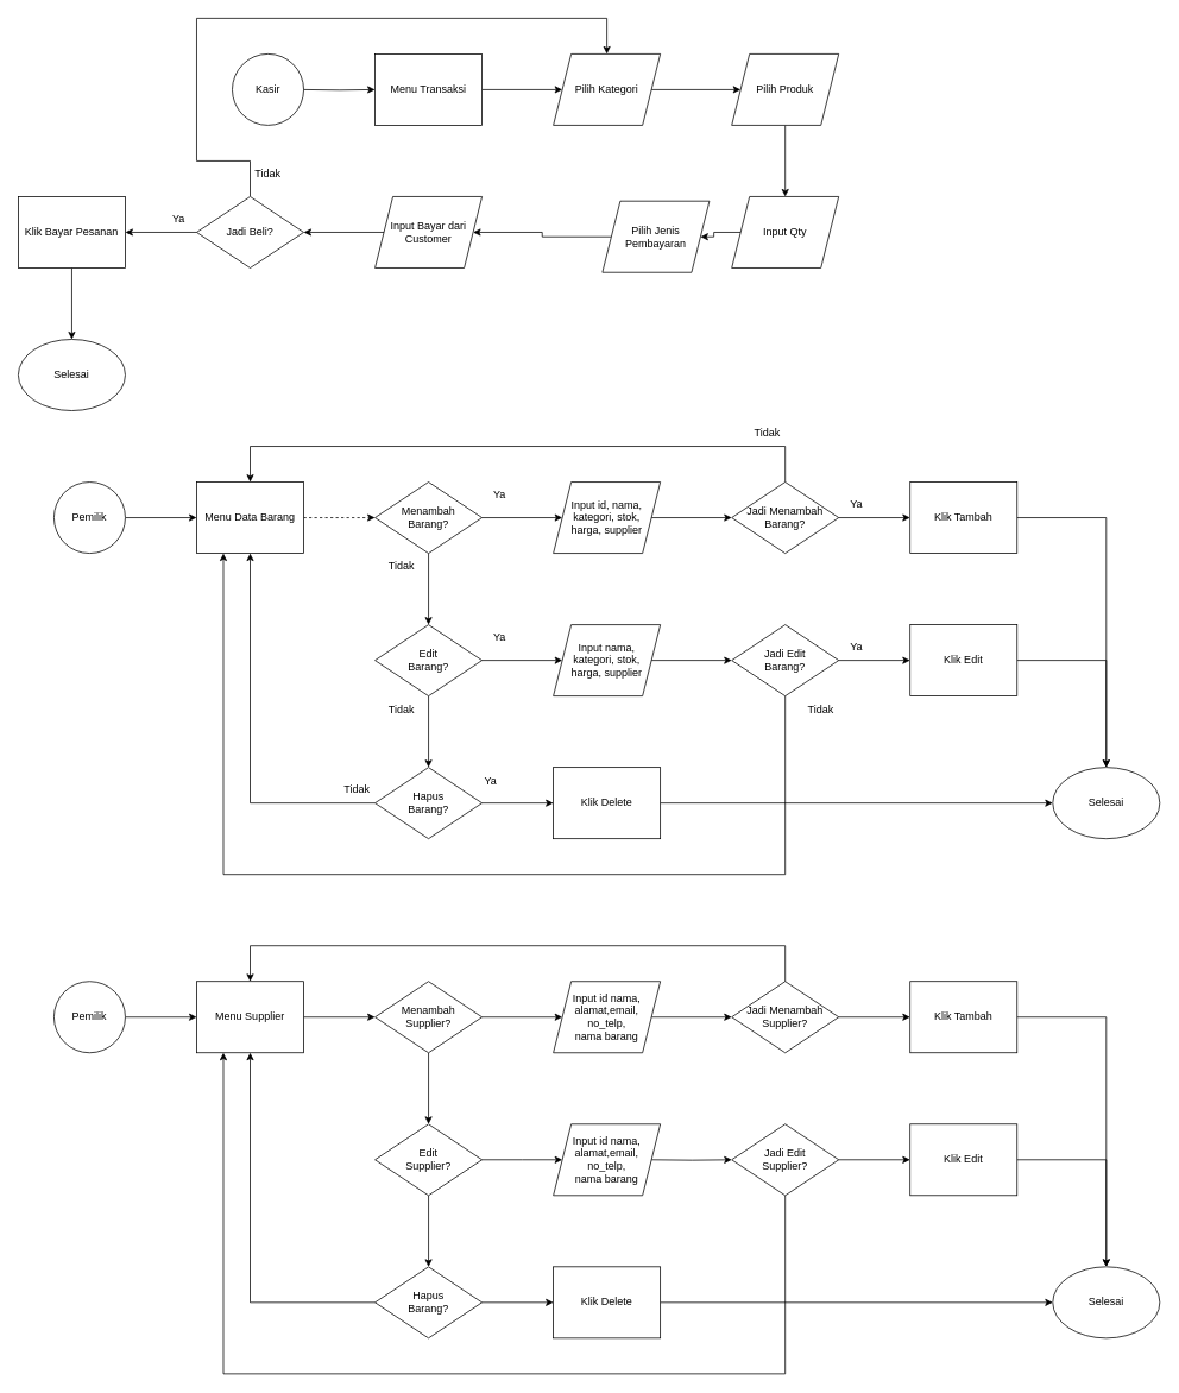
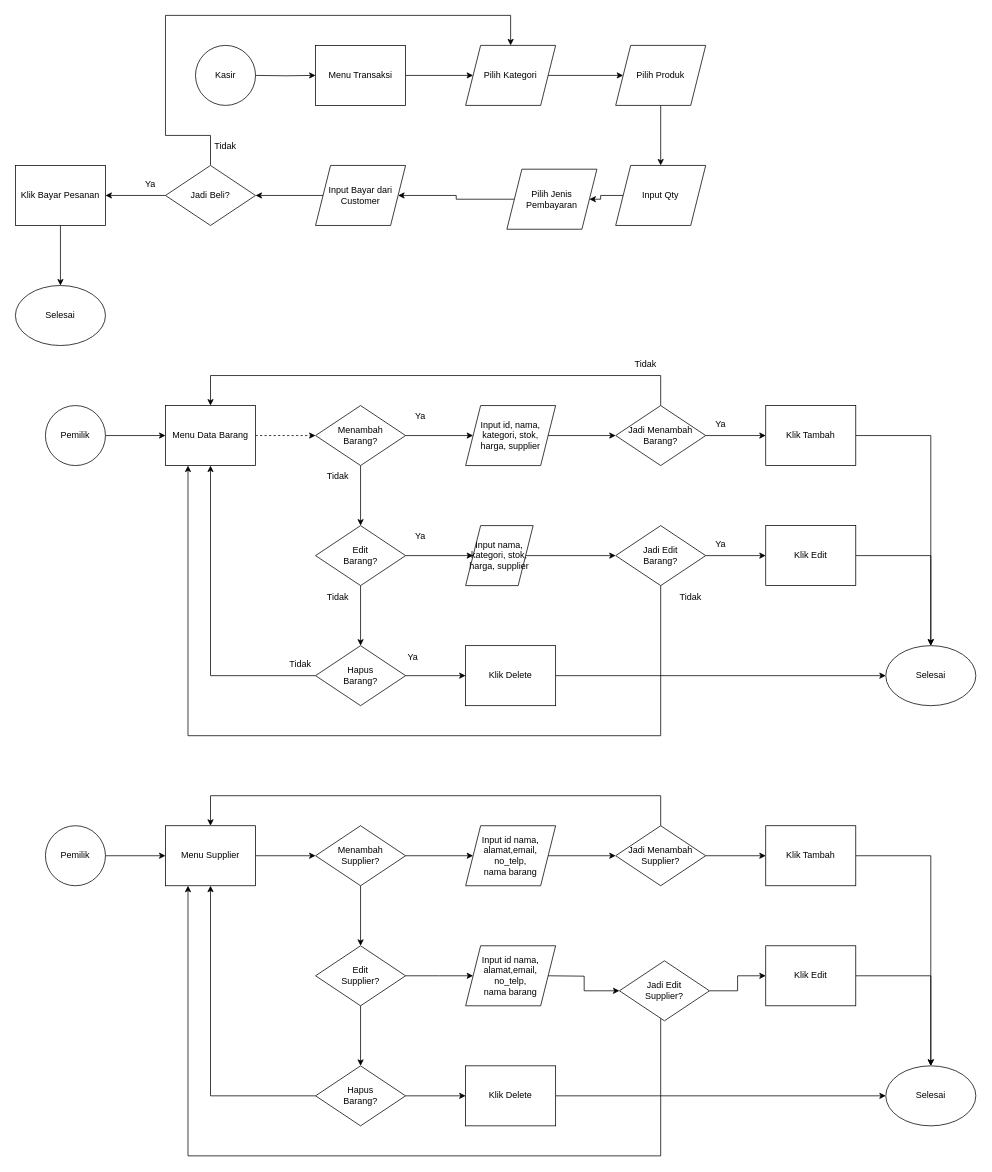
  <mxCell id="0" />
  <mxCell id="1" parent="0" />
  <mxCell id="2" value="Kasir" style="ellipse;whiteSpace=wrap;html=1;aspect=fixed;" parent="1" vertex="1"><mxGeometry x="260" y="60" width="80" height="80" as="geometry" /></mxCell>
  <mxCell id="3" style="edgeStyle=orthogonalEdgeStyle;rounded=0;orthogonalLoop=1;jettySize=auto;html=1;" parent="1" target="5" edge="1"><mxGeometry relative="1" as="geometry"><mxPoint x="340" y="100" as="sourcePoint" /></mxGeometry></mxCell>
  <mxCell id="4" style="edgeStyle=orthogonalEdgeStyle;rounded=0;orthogonalLoop=1;jettySize=auto;html=1;" parent="1" source="5" target="7" edge="1"><mxGeometry relative="1" as="geometry" /></mxCell>
  <mxCell id="5" value="Menu Transaksi" style="rounded=0;whiteSpace=wrap;html=1;" parent="1" vertex="1"><mxGeometry x="420" y="60" width="120" height="80" as="geometry" /></mxCell>
  <mxCell id="6" style="edgeStyle=orthogonalEdgeStyle;rounded=0;orthogonalLoop=1;jettySize=auto;html=1;entryX=0;entryY=0.5;entryDx=0;entryDy=0;" parent="1" source="7" target="9" edge="1"><mxGeometry relative="1" as="geometry" /></mxCell>
  <mxCell id="7" value="Pilih Kategori" style="shape=parallelogram;perimeter=parallelogramPerimeter;whiteSpace=wrap;html=1;fixedSize=1;" parent="1" vertex="1"><mxGeometry x="620" y="60" width="120" height="80" as="geometry" /></mxCell>
  <mxCell id="8" style="edgeStyle=orthogonalEdgeStyle;rounded=0;orthogonalLoop=1;jettySize=auto;html=1;" parent="1" source="9" target="11" edge="1"><mxGeometry relative="1" as="geometry" /></mxCell>
  <mxCell id="9" value="Pilih Produk" style="shape=parallelogram;perimeter=parallelogramPerimeter;whiteSpace=wrap;html=1;fixedSize=1;" parent="1" vertex="1"><mxGeometry x="820" y="60" width="120" height="80" as="geometry" /></mxCell>
  <mxCell id="10" style="edgeStyle=orthogonalEdgeStyle;rounded=0;orthogonalLoop=1;jettySize=auto;html=1;" parent="1" source="11" target="13" edge="1"><mxGeometry relative="1" as="geometry" /></mxCell>
  <mxCell id="11" value="Input Qty" style="shape=parallelogram;perimeter=parallelogramPerimeter;whiteSpace=wrap;html=1;fixedSize=1;" parent="1" vertex="1"><mxGeometry x="820" y="220" width="120" height="80" as="geometry" /></mxCell>
  <mxCell id="12" style="edgeStyle=orthogonalEdgeStyle;rounded=0;orthogonalLoop=1;jettySize=auto;html=1;" parent="1" source="13" target="15" edge="1"><mxGeometry relative="1" as="geometry" /></mxCell>
  <mxCell id="13" value="Pilih Jenis Pembayaran" style="shape=parallelogram;perimeter=parallelogramPerimeter;whiteSpace=wrap;html=1;fixedSize=1;" parent="1" vertex="1"><mxGeometry x="675" y="225" width="120" height="80" as="geometry" /></mxCell>
  <mxCell id="14" style="edgeStyle=orthogonalEdgeStyle;rounded=0;orthogonalLoop=1;jettySize=auto;html=1;" parent="1" source="15" target="19" edge="1"><mxGeometry relative="1" as="geometry" /></mxCell>
  <mxCell id="15" value="Input Bayar dari Customer" style="shape=parallelogram;perimeter=parallelogramPerimeter;whiteSpace=wrap;html=1;fixedSize=1;" parent="1" vertex="1"><mxGeometry x="420" y="220" width="120" height="80" as="geometry" /></mxCell>
  <mxCell id="16" style="edgeStyle=orthogonalEdgeStyle;rounded=0;orthogonalLoop=1;jettySize=auto;html=1;" parent="1" source="17" target="21" edge="1"><mxGeometry relative="1" as="geometry" /></mxCell>
  <mxCell id="17" value="Klik Bayar Pesanan" style="rounded=0;whiteSpace=wrap;html=1;" parent="1" vertex="1"><mxGeometry x="20" y="220" width="120" height="80" as="geometry" /></mxCell>
  <mxCell id="18" style="edgeStyle=orthogonalEdgeStyle;rounded=0;orthogonalLoop=1;jettySize=auto;html=1;" parent="1" source="19" target="17" edge="1"><mxGeometry relative="1" as="geometry" /></mxCell>
  <mxCell id="19" value="Jadi Beli?" style="rhombus;whiteSpace=wrap;html=1;" parent="1" vertex="1"><mxGeometry x="220" y="220" width="120" height="80" as="geometry" /></mxCell>
  <mxCell id="20" style="edgeStyle=orthogonalEdgeStyle;rounded=0;orthogonalLoop=1;jettySize=auto;html=1;" parent="1" target="7" edge="1"><mxGeometry relative="1" as="geometry"><mxPoint x="280" y="219.5" as="sourcePoint" /><mxPoint x="639.56" y="19.66" as="targetPoint" /><Array as="points"><mxPoint x="280" y="180" /><mxPoint x="220" y="180" /><mxPoint x="220" y="20" /><mxPoint x="680" y="20" /></Array></mxGeometry></mxCell>
  <mxCell id="21" value="Selesai" style="ellipse;whiteSpace=wrap;html=1;" parent="1" vertex="1"><mxGeometry x="20" y="380" width="120" height="80" as="geometry" /></mxCell>
  <mxCell id="22" style="edgeStyle=orthogonalEdgeStyle;rounded=0;orthogonalLoop=1;jettySize=auto;html=1;entryX=0;entryY=0.5;entryDx=0;entryDy=0;" parent="1" source="23" target="25" edge="1"><mxGeometry relative="1" as="geometry" /></mxCell>
  <mxCell id="23" value="Pemilik" style="ellipse;whiteSpace=wrap;html=1;aspect=fixed;" parent="1" vertex="1"><mxGeometry x="60" y="540" width="80" height="80" as="geometry" /></mxCell>
  <mxCell id="24" style="edgeStyle=orthogonalEdgeStyle;rounded=0;orthogonalLoop=1;jettySize=auto;html=1;dashed=1;" parent="1" source="25" target="28" edge="1"><mxGeometry relative="1" as="geometry" /></mxCell>
  <mxCell id="25" value="Menu Data Barang" style="rounded=0;whiteSpace=wrap;html=1;" parent="1" vertex="1"><mxGeometry x="220" y="540" width="120" height="80" as="geometry" /></mxCell>
  <mxCell id="26" style="edgeStyle=orthogonalEdgeStyle;rounded=0;orthogonalLoop=1;jettySize=auto;html=1;entryX=0;entryY=0.5;entryDx=0;entryDy=0;" parent="1" source="28" target="30" edge="1"><mxGeometry relative="1" as="geometry" /></mxCell>
  <mxCell id="27" style="edgeStyle=orthogonalEdgeStyle;rounded=0;orthogonalLoop=1;jettySize=auto;html=1;entryX=0.5;entryY=0;entryDx=0;entryDy=0;" parent="1" source="28" target="38" edge="1"><mxGeometry relative="1" as="geometry" /></mxCell>
  <mxCell id="28" value="Menambah &lt;br&gt;Barang?" style="rhombus;whiteSpace=wrap;html=1;" parent="1" vertex="1"><mxGeometry x="420" y="540" width="120" height="80" as="geometry" /></mxCell>
  <mxCell id="29" style="edgeStyle=orthogonalEdgeStyle;rounded=0;orthogonalLoop=1;jettySize=auto;html=1;" parent="1" source="30" target="35" edge="1"><mxGeometry relative="1" as="geometry" /></mxCell>
  <mxCell id="30" value="Input id, nama, &lt;br&gt;kategori, stok, &lt;br&gt;harga, supplier" style="shape=parallelogram;perimeter=parallelogramPerimeter;whiteSpace=wrap;html=1;fixedSize=1;" parent="1" vertex="1"><mxGeometry x="620" y="540" width="120" height="80" as="geometry" /></mxCell>
  <mxCell id="31" style="edgeStyle=orthogonalEdgeStyle;rounded=0;orthogonalLoop=1;jettySize=auto;html=1;" parent="1" source="32" target="51" edge="1"><mxGeometry relative="1" as="geometry" /></mxCell>
  <mxCell id="32" value="Klik Tambah" style="rounded=0;whiteSpace=wrap;html=1;" parent="1" vertex="1"><mxGeometry x="1020" y="540" width="120" height="80" as="geometry" /></mxCell>
  <mxCell id="33" style="edgeStyle=orthogonalEdgeStyle;rounded=0;orthogonalLoop=1;jettySize=auto;html=1;entryX=0;entryY=0.5;entryDx=0;entryDy=0;" parent="1" source="35" target="32" edge="1"><mxGeometry relative="1" as="geometry" /></mxCell>
  <mxCell id="34" style="edgeStyle=orthogonalEdgeStyle;rounded=0;orthogonalLoop=1;jettySize=auto;html=1;entryX=0.5;entryY=0;entryDx=0;entryDy=0;" parent="1" source="35" target="25" edge="1"><mxGeometry relative="1" as="geometry"><Array as="points"><mxPoint x="880" y="500" /><mxPoint x="280" y="500" /></Array></mxGeometry></mxCell>
  <mxCell id="35" value="Jadi Menambah &lt;br&gt;Barang?" style="rhombus;whiteSpace=wrap;html=1;" parent="1" vertex="1"><mxGeometry x="820" y="540" width="120" height="80" as="geometry" /></mxCell>
  <mxCell id="36" style="edgeStyle=orthogonalEdgeStyle;rounded=0;orthogonalLoop=1;jettySize=auto;html=1;" parent="1" source="38" target="48" edge="1"><mxGeometry relative="1" as="geometry" /></mxCell>
  <mxCell id="37" style="edgeStyle=orthogonalEdgeStyle;rounded=0;orthogonalLoop=1;jettySize=auto;html=1;entryX=0;entryY=0.5;entryDx=0;entryDy=0;" parent="1" source="38" target="40" edge="1"><mxGeometry relative="1" as="geometry" /></mxCell>
  <mxCell id="38" value="Edit&lt;br&gt;Barang?" style="rhombus;whiteSpace=wrap;html=1;" parent="1" vertex="1"><mxGeometry x="420" y="700" width="120" height="80" as="geometry" /></mxCell>
  <mxCell id="39" style="edgeStyle=orthogonalEdgeStyle;rounded=0;orthogonalLoop=1;jettySize=auto;html=1;" parent="1" source="40" target="43" edge="1"><mxGeometry relative="1" as="geometry" /></mxCell>
- <mxCell id="40" value="Input nama, &lt;br&gt;kategori, stok, &lt;br&gt;harga, supplier" style="shape=parallelogram;perimeter=parallelogramPerimeter;whiteSpace=wrap;html=1;fixedSize=1;" parent="1" vertex="1"><mxGeometry x="620" y="700" width="120" height="80" as="geometry" /></mxCell>
+ <mxCell id="40" value="Input nama, &lt;br&gt;kategori, stok, &lt;br&gt;harga, supplier" style="shape=parallelogram;perimeter=parallelogramPerimeter;whiteSpace=wrap;html=1;fixedSize=1;" parent="1" vertex="1"><mxGeometry x="620" y="700" width="90" height="80" as="geometry" /></mxCell>
  <mxCell id="41" style="edgeStyle=orthogonalEdgeStyle;rounded=0;orthogonalLoop=1;jettySize=auto;html=1;entryX=0;entryY=0.5;entryDx=0;entryDy=0;" parent="1" source="43" target="45" edge="1"><mxGeometry relative="1" as="geometry" /></mxCell>
  <mxCell id="42" style="edgeStyle=orthogonalEdgeStyle;rounded=0;orthogonalLoop=1;jettySize=auto;html=1;entryX=0.25;entryY=1;entryDx=0;entryDy=0;" parent="1" source="43" target="25" edge="1"><mxGeometry relative="1" as="geometry"><Array as="points"><mxPoint x="880" y="980" /><mxPoint x="250" y="980" /></Array></mxGeometry></mxCell>
  <mxCell id="43" value="Jadi Edit&lt;br&gt;Barang?" style="rhombus;whiteSpace=wrap;html=1;" parent="1" vertex="1"><mxGeometry x="820" y="700" width="120" height="80" as="geometry" /></mxCell>
  <mxCell id="44" style="edgeStyle=orthogonalEdgeStyle;rounded=0;orthogonalLoop=1;jettySize=auto;html=1;" parent="1" source="45" target="51" edge="1"><mxGeometry relative="1" as="geometry" /></mxCell>
  <mxCell id="45" value="Klik Edit" style="rounded=0;whiteSpace=wrap;html=1;" parent="1" vertex="1"><mxGeometry x="1020" y="700" width="120" height="80" as="geometry" /></mxCell>
  <mxCell id="46" style="edgeStyle=orthogonalEdgeStyle;rounded=0;orthogonalLoop=1;jettySize=auto;html=1;entryX=0;entryY=0.5;entryDx=0;entryDy=0;" parent="1" source="48" target="50" edge="1"><mxGeometry relative="1" as="geometry" /></mxCell>
  <mxCell id="47" style="edgeStyle=orthogonalEdgeStyle;rounded=0;orthogonalLoop=1;jettySize=auto;html=1;entryX=0.5;entryY=1;entryDx=0;entryDy=0;" parent="1" source="48" target="25" edge="1"><mxGeometry relative="1" as="geometry" /></mxCell>
  <mxCell id="48" value="Hapus&lt;br&gt;Barang?" style="rhombus;whiteSpace=wrap;html=1;" parent="1" vertex="1"><mxGeometry x="420" y="860" width="120" height="80" as="geometry" /></mxCell>
  <mxCell id="49" style="edgeStyle=orthogonalEdgeStyle;rounded=0;orthogonalLoop=1;jettySize=auto;html=1;" parent="1" source="50" target="51" edge="1"><mxGeometry relative="1" as="geometry" /></mxCell>
  <mxCell id="50" value="Klik Delete" style="rounded=0;whiteSpace=wrap;html=1;" parent="1" vertex="1"><mxGeometry x="620" y="860" width="120" height="80" as="geometry" /></mxCell>
  <mxCell id="51" value="Selesai" style="ellipse;whiteSpace=wrap;html=1;" parent="1" vertex="1"><mxGeometry x="1180" y="860" width="120" height="80" as="geometry" /></mxCell>
  <mxCell id="52" style="edgeStyle=orthogonalEdgeStyle;rounded=0;orthogonalLoop=1;jettySize=auto;html=1;entryX=0;entryY=0.5;entryDx=0;entryDy=0;" parent="1" source="53" target="55" edge="1"><mxGeometry relative="1" as="geometry" /></mxCell>
  <mxCell id="53" value="Pemilik" style="ellipse;whiteSpace=wrap;html=1;aspect=fixed;" parent="1" vertex="1"><mxGeometry x="60" y="1100" width="80" height="80" as="geometry" /></mxCell>
  <mxCell id="54" style="edgeStyle=orthogonalEdgeStyle;rounded=0;orthogonalLoop=1;jettySize=auto;html=1;" parent="1" source="55" target="58" edge="1"><mxGeometry relative="1" as="geometry" /></mxCell>
  <mxCell id="55" value="Menu Supplier" style="rounded=0;whiteSpace=wrap;html=1;" parent="1" vertex="1"><mxGeometry x="220" y="1100" width="120" height="80" as="geometry" /></mxCell>
  <mxCell id="56" style="edgeStyle=orthogonalEdgeStyle;rounded=0;orthogonalLoop=1;jettySize=auto;html=1;entryX=0;entryY=0.5;entryDx=0;entryDy=0;" parent="1" source="58" target="60" edge="1"><mxGeometry relative="1" as="geometry" /></mxCell>
  <mxCell id="57" style="edgeStyle=orthogonalEdgeStyle;rounded=0;orthogonalLoop=1;jettySize=auto;html=1;entryX=0.5;entryY=0;entryDx=0;entryDy=0;" parent="1" source="58" target="68" edge="1"><mxGeometry relative="1" as="geometry" /></mxCell>
  <mxCell id="58" value="Menambah &lt;br&gt;Supplier?" style="rhombus;whiteSpace=wrap;html=1;" parent="1" vertex="1"><mxGeometry x="420" y="1100" width="120" height="80" as="geometry" /></mxCell>
  <mxCell id="59" style="edgeStyle=orthogonalEdgeStyle;rounded=0;orthogonalLoop=1;jettySize=auto;html=1;" parent="1" source="60" target="65" edge="1"><mxGeometry relative="1" as="geometry" /></mxCell>
  <mxCell id="60" value="Input id nama, &lt;br&gt;alamat,email,&lt;br&gt;no_telp, &lt;br&gt;nama barang" style="shape=parallelogram;perimeter=parallelogramPerimeter;whiteSpace=wrap;html=1;fixedSize=1;" parent="1" vertex="1"><mxGeometry x="620" y="1100" width="120" height="80" as="geometry" /></mxCell>
  <mxCell id="61" style="edgeStyle=orthogonalEdgeStyle;rounded=0;orthogonalLoop=1;jettySize=auto;html=1;" parent="1" source="62" target="80" edge="1"><mxGeometry relative="1" as="geometry" /></mxCell>
  <mxCell id="62" value="Klik Tambah" style="rounded=0;whiteSpace=wrap;html=1;" parent="1" vertex="1"><mxGeometry x="1020" y="1100" width="120" height="80" as="geometry" /></mxCell>
  <mxCell id="63" style="edgeStyle=orthogonalEdgeStyle;rounded=0;orthogonalLoop=1;jettySize=auto;html=1;entryX=0;entryY=0.5;entryDx=0;entryDy=0;" parent="1" source="65" target="62" edge="1"><mxGeometry relative="1" as="geometry" /></mxCell>
  <mxCell id="64" style="edgeStyle=orthogonalEdgeStyle;rounded=0;orthogonalLoop=1;jettySize=auto;html=1;entryX=0.5;entryY=0;entryDx=0;entryDy=0;" parent="1" source="65" target="55" edge="1"><mxGeometry relative="1" as="geometry"><Array as="points"><mxPoint x="880" y="1060" /><mxPoint x="280" y="1060" /></Array></mxGeometry></mxCell>
  <mxCell id="65" value="Jadi Menambah &lt;br&gt;Supplier?" style="rhombus;whiteSpace=wrap;html=1;" parent="1" vertex="1"><mxGeometry x="820" y="1100" width="120" height="80" as="geometry" /></mxCell>
  <mxCell id="66" style="edgeStyle=orthogonalEdgeStyle;rounded=0;orthogonalLoop=1;jettySize=auto;html=1;" parent="1" source="68" target="77" edge="1"><mxGeometry relative="1" as="geometry" /></mxCell>
  <mxCell id="67" style="edgeStyle=orthogonalEdgeStyle;rounded=0;orthogonalLoop=1;jettySize=auto;html=1;entryX=0;entryY=0.5;entryDx=0;entryDy=0;" parent="1" source="68" edge="1"><mxGeometry relative="1" as="geometry"><mxPoint x="630" y="1300" as="targetPoint" /></mxGeometry></mxCell>
  <mxCell id="68" value="Edit&lt;br&gt;Supplier?" style="rhombus;whiteSpace=wrap;html=1;" parent="1" vertex="1"><mxGeometry x="420" y="1260" width="120" height="80" as="geometry" /></mxCell>
  <mxCell id="69" style="edgeStyle=orthogonalEdgeStyle;rounded=0;orthogonalLoop=1;jettySize=auto;html=1;" parent="1" target="72" edge="1"><mxGeometry relative="1" as="geometry"><mxPoint x="730" y="1300" as="sourcePoint" /></mxGeometry></mxCell>
  <mxCell id="70" style="edgeStyle=orthogonalEdgeStyle;rounded=0;orthogonalLoop=1;jettySize=auto;html=1;entryX=0;entryY=0.5;entryDx=0;entryDy=0;" parent="1" source="72" target="74" edge="1"><mxGeometry relative="1" as="geometry" /></mxCell>
  <mxCell id="71" style="edgeStyle=orthogonalEdgeStyle;rounded=0;orthogonalLoop=1;jettySize=auto;html=1;entryX=0.25;entryY=1;entryDx=0;entryDy=0;" parent="1" source="72" target="55" edge="1"><mxGeometry relative="1" as="geometry"><Array as="points"><mxPoint x="880" y="1540" /><mxPoint x="250" y="1540" /></Array></mxGeometry></mxCell>
- <mxCell id="72" value="Jadi Edit&lt;br&gt;Supplier?" style="rhombus;whiteSpace=wrap;html=1;" parent="1" vertex="1"><mxGeometry x="820" y="1260" width="120" height="80" as="geometry" /></mxCell>
+ <mxCell id="72" value="Jadi Edit&lt;br&gt;Supplier?" style="rhombus;whiteSpace=wrap;html=1;" parent="1" vertex="1"><mxGeometry x="825" y="1280" width="120" height="80" as="geometry" /></mxCell>
  <mxCell id="73" style="edgeStyle=orthogonalEdgeStyle;rounded=0;orthogonalLoop=1;jettySize=auto;html=1;" parent="1" source="74" target="80" edge="1"><mxGeometry relative="1" as="geometry" /></mxCell>
  <mxCell id="74" value="Klik Edit" style="rounded=0;whiteSpace=wrap;html=1;" parent="1" vertex="1"><mxGeometry x="1020" y="1260" width="120" height="80" as="geometry" /></mxCell>
  <mxCell id="75" style="edgeStyle=orthogonalEdgeStyle;rounded=0;orthogonalLoop=1;jettySize=auto;html=1;entryX=0;entryY=0.5;entryDx=0;entryDy=0;" parent="1" source="77" target="79" edge="1"><mxGeometry relative="1" as="geometry" /></mxCell>
  <mxCell id="76" style="edgeStyle=orthogonalEdgeStyle;rounded=0;orthogonalLoop=1;jettySize=auto;html=1;entryX=0.5;entryY=1;entryDx=0;entryDy=0;" parent="1" source="77" target="55" edge="1"><mxGeometry relative="1" as="geometry" /></mxCell>
  <mxCell id="77" value="Hapus&lt;br&gt;Barang?" style="rhombus;whiteSpace=wrap;html=1;" parent="1" vertex="1"><mxGeometry x="420" y="1420" width="120" height="80" as="geometry" /></mxCell>
  <mxCell id="78" style="edgeStyle=orthogonalEdgeStyle;rounded=0;orthogonalLoop=1;jettySize=auto;html=1;" parent="1" source="79" target="80" edge="1"><mxGeometry relative="1" as="geometry" /></mxCell>
  <mxCell id="79" value="Klik Delete" style="rounded=0;whiteSpace=wrap;html=1;" parent="1" vertex="1"><mxGeometry x="620" y="1420" width="120" height="80" as="geometry" /></mxCell>
  <mxCell id="80" value="Selesai" style="ellipse;whiteSpace=wrap;html=1;" parent="1" vertex="1"><mxGeometry x="1180" y="1420" width="120" height="80" as="geometry" /></mxCell>
  <mxCell id="81" value="Input id nama, &lt;br&gt;alamat,email,&lt;br&gt;no_telp, &lt;br&gt;nama barang" style="shape=parallelogram;perimeter=parallelogramPerimeter;whiteSpace=wrap;html=1;fixedSize=1;" parent="1" vertex="1"><mxGeometry x="620" y="1260" width="120" height="80" as="geometry" /></mxCell>
  <mxCell id="82" value="Ya" style="text;strokeColor=none;align=center;fillColor=none;html=1;verticalAlign=middle;whiteSpace=wrap;rounded=0;" vertex="1" parent="1"><mxGeometry x="170" y="230" width="60" height="30" as="geometry" /></mxCell>
  <mxCell id="83" value="Tidak" style="text;strokeColor=none;align=center;fillColor=none;html=1;verticalAlign=middle;whiteSpace=wrap;rounded=0;" vertex="1" parent="1"><mxGeometry x="270" y="180" width="60" height="30" as="geometry" /></mxCell>
  <mxCell id="84" value="Ya" style="text;strokeColor=none;align=center;fillColor=none;html=1;verticalAlign=middle;whiteSpace=wrap;rounded=0;" vertex="1" parent="1"><mxGeometry x="530" y="540" width="60" height="30" as="geometry" /></mxCell>
  <mxCell id="85" value="Ya" style="text;strokeColor=none;align=center;fillColor=none;html=1;verticalAlign=middle;whiteSpace=wrap;rounded=0;" vertex="1" parent="1"><mxGeometry x="530" y="700" width="60" height="30" as="geometry" /></mxCell>
  <mxCell id="86" value="Ya" style="text;strokeColor=none;align=center;fillColor=none;html=1;verticalAlign=middle;whiteSpace=wrap;rounded=0;" vertex="1" parent="1"><mxGeometry x="520" y="860" width="60" height="30" as="geometry" /></mxCell>
  <mxCell id="87" value="Ya" style="text;strokeColor=none;align=center;fillColor=none;html=1;verticalAlign=middle;whiteSpace=wrap;rounded=0;" vertex="1" parent="1"><mxGeometry x="930" y="550" width="60" height="30" as="geometry" /></mxCell>
  <mxCell id="88" value="Ya" style="text;strokeColor=none;align=center;fillColor=none;html=1;verticalAlign=middle;whiteSpace=wrap;rounded=0;" vertex="1" parent="1"><mxGeometry x="930" y="710" width="60" height="30" as="geometry" /></mxCell>
  <mxCell id="89" value="Tidak" style="text;strokeColor=none;align=center;fillColor=none;html=1;verticalAlign=middle;whiteSpace=wrap;rounded=0;" vertex="1" parent="1"><mxGeometry x="420" y="620" width="60" height="30" as="geometry" /></mxCell>
  <mxCell id="90" value="Tidak" style="text;strokeColor=none;align=center;fillColor=none;html=1;verticalAlign=middle;whiteSpace=wrap;rounded=0;" vertex="1" parent="1"><mxGeometry x="420" y="780" width="60" height="30" as="geometry" /></mxCell>
  <mxCell id="91" value="Tidak" style="text;strokeColor=none;align=center;fillColor=none;html=1;verticalAlign=middle;whiteSpace=wrap;rounded=0;" vertex="1" parent="1"><mxGeometry x="830" y="470" width="60" height="30" as="geometry" /></mxCell>
  <mxCell id="92" value="Tidak" style="text;strokeColor=none;align=center;fillColor=none;html=1;verticalAlign=middle;whiteSpace=wrap;rounded=0;" vertex="1" parent="1"><mxGeometry x="370" y="870" width="60" height="30" as="geometry" /></mxCell>
  <mxCell id="93" value="Tidak" style="text;strokeColor=none;align=center;fillColor=none;html=1;verticalAlign=middle;whiteSpace=wrap;rounded=0;" vertex="1" parent="1"><mxGeometry x="890" y="780" width="60" height="30" as="geometry" /></mxCell>
